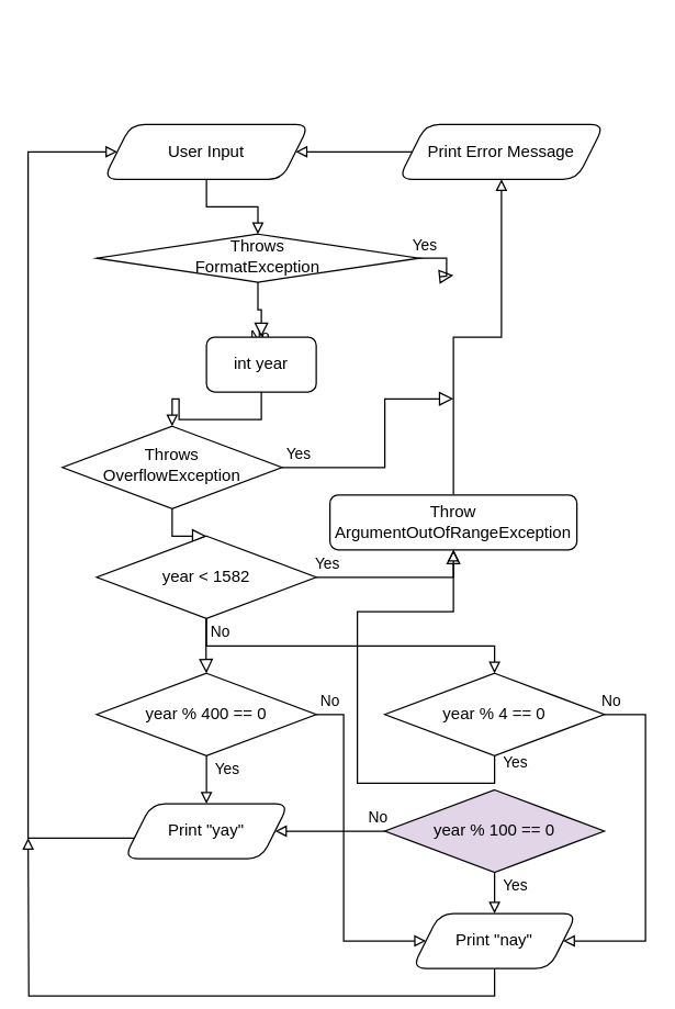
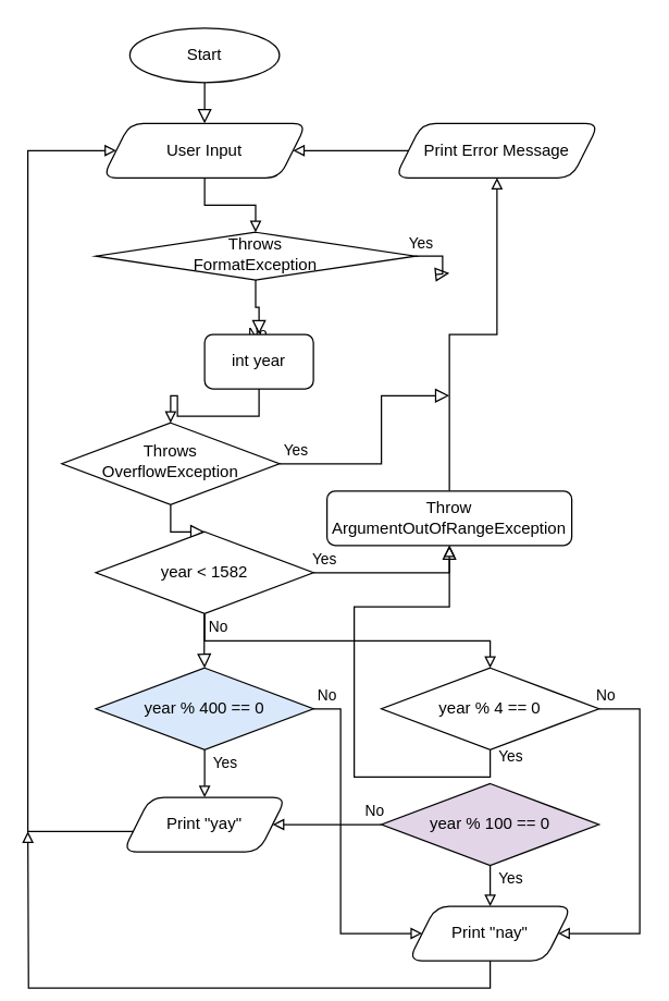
  <mxCell id="0" />
  <mxCell id="1" parent="0" />
+ <mxCell id="2" value="" style="rounded=0;html=1;jettySize=auto;orthogonalLoop=1;fontSize=11;endArrow=block;endFill=0;endSize=8;strokeWidth=1;shadow=0;labelBackgroundColor=none;edgeStyle=orthogonalEdgeStyle;exitX=0.5;exitY=1;exitDx=0;exitDy=0;entryX=0.5;entryY=0;entryDx=0;entryDy=0;" parent="1" source="12" target="15" edge="1"><mxGeometry relative="1" as="geometry"><mxPoint x="150" y="110" as="sourcePoint" /></mxGeometry></mxCell>
  <mxCell id="3" value="&lt;div&gt;No&lt;/div&gt;" style="rounded=0;html=1;jettySize=auto;orthogonalLoop=1;fontSize=11;endArrow=block;endFill=0;endSize=8;strokeWidth=1;shadow=0;labelBackgroundColor=none;edgeStyle=orthogonalEdgeStyle;entryX=0.5;entryY=0;entryDx=0;entryDy=0;" parent="1" source="5" target="20" edge="1"><mxGeometry x="0.0" y="-20" relative="1" as="geometry"><mxPoint as="offset" /><mxPoint x="50" y="210" as="targetPoint" /></mxGeometry></mxCell>
  <mxCell id="4" value="&lt;div&gt;Yes&lt;/div&gt;" style="edgeStyle=orthogonalEdgeStyle;rounded=0;html=1;jettySize=auto;orthogonalLoop=1;fontSize=11;endArrow=block;endFill=0;endSize=8;strokeWidth=1;shadow=0;labelBackgroundColor=none;" parent="1" source="5" edge="1"><mxGeometry x="-0.8" y="10" relative="1" as="geometry"><mxPoint as="offset" /><mxPoint x="330" y="200" as="targetPoint" /></mxGeometry></mxCell>
  <mxCell id="5" value="&lt;div&gt;Throws&lt;/div&gt;&lt;div&gt;FormatException&lt;/div&gt;" style="rhombus;whiteSpace=wrap;html=1;shadow=0;fontFamily=Helvetica;fontSize=12;align=center;strokeWidth=1;spacing=6;spacingTop=-4;" parent="1" vertex="1"><mxGeometry x="70" y="170" width="235" height="35" as="geometry" /></mxCell>
  <mxCell id="6" style="edgeStyle=orthogonalEdgeStyle;rounded=0;orthogonalLoop=1;jettySize=auto;html=1;exitX=0;exitY=0.5;exitDx=0;exitDy=0;entryX=1;entryY=0.5;entryDx=0;entryDy=0;startArrow=none;startFill=0;endArrow=block;endFill=0;" parent="1" source="13" target="15" edge="1"><mxGeometry relative="1" as="geometry"><mxPoint x="330" y="110" as="sourcePoint" /><mxPoint x="210" y="90" as="targetPoint" /></mxGeometry></mxCell>
  <mxCell id="7" value="No" style="rounded=0;html=1;jettySize=auto;orthogonalLoop=1;fontSize=11;endArrow=block;endFill=0;endSize=8;strokeWidth=1;shadow=0;labelBackgroundColor=none;edgeStyle=orthogonalEdgeStyle;entryX=0.5;entryY=0;entryDx=0;entryDy=0;" parent="1" source="9" target="11" edge="1"><mxGeometry x="0.0" y="-20" relative="1" as="geometry"><mxPoint as="offset" /><mxPoint x="150" y="400" as="targetPoint" /></mxGeometry></mxCell>
  <mxCell id="8" value="Yes" style="edgeStyle=orthogonalEdgeStyle;rounded=0;html=1;jettySize=auto;orthogonalLoop=1;fontSize=11;endArrow=block;endFill=0;endSize=8;strokeWidth=1;shadow=0;labelBackgroundColor=none;" parent="1" source="9" edge="1"><mxGeometry x="-0.867" y="10" relative="1" as="geometry"><mxPoint as="offset" /><mxPoint x="330" y="290" as="targetPoint" /><Array as="points"><mxPoint x="280" y="340" /><mxPoint x="280" y="290" /></Array></mxGeometry></mxCell>
  <mxCell id="9" value="&lt;div&gt;Throws&lt;/div&gt;&lt;div&gt;OverflowException&lt;/div&gt;" style="rhombus;whiteSpace=wrap;html=1;shadow=0;fontFamily=Helvetica;fontSize=12;align=center;strokeWidth=1;spacing=6;spacingTop=-4;" parent="1" vertex="1"><mxGeometry x="45" y="310" width="160" height="60" as="geometry" /></mxCell>
  <mxCell id="10" style="edgeStyle=orthogonalEdgeStyle;rounded=0;orthogonalLoop=1;jettySize=auto;html=1;exitX=0.5;exitY=1;exitDx=0;exitDy=0;entryX=0.5;entryY=0;entryDx=0;entryDy=0;startArrow=none;startFill=0;endArrow=block;endFill=0;labelBackgroundColor=none;" parent="1" source="11" target="18" edge="1"><mxGeometry relative="1" as="geometry"><Array as="points"><mxPoint x="150" y="470" /><mxPoint x="360" y="470" /></Array></mxGeometry></mxCell>
  <mxCell id="11" value="year &amp;lt; 1582" style="rhombus;whiteSpace=wrap;html=1;" parent="1" vertex="1"><mxGeometry x="70" y="390" width="160" height="60" as="geometry" /></mxCell>
+ <mxCell id="12" value="&lt;div&gt;Start&lt;/div&gt;" style="ellipse;whiteSpace=wrap;html=1;rounded=1;" parent="1" vertex="1"><mxGeometry x="95" y="20" width="110" height="40" as="geometry" /></mxCell>
  <mxCell id="13" value="Print Error Message" style="shape=parallelogram;perimeter=parallelogramPerimeter;whiteSpace=wrap;html=1;fixedSize=1;rounded=1;" parent="1" vertex="1"><mxGeometry x="290" y="90" width="150" height="40" as="geometry" /></mxCell>
  <mxCell id="14" style="edgeStyle=orthogonalEdgeStyle;rounded=0;orthogonalLoop=1;jettySize=auto;html=1;exitX=0.5;exitY=1;exitDx=0;exitDy=0;entryX=0.5;entryY=0;entryDx=0;entryDy=0;startArrow=none;startFill=0;endArrow=block;endFill=0;" parent="1" source="15" target="5" edge="1"><mxGeometry relative="1" as="geometry" /></mxCell>
  <mxCell id="15" value="User Input" style="shape=parallelogram;perimeter=parallelogramPerimeter;whiteSpace=wrap;html=1;fixedSize=1;rounded=1;" parent="1" vertex="1"><mxGeometry x="75" y="90" width="150" height="40" as="geometry" /></mxCell>
  <mxCell id="16" style="edgeStyle=orthogonalEdgeStyle;rounded=0;orthogonalLoop=1;jettySize=auto;html=1;exitX=0.5;exitY=1;exitDx=0;exitDy=0;startArrow=none;startFill=0;endArrow=block;endFill=0;" parent="1" source="18" target="28" edge="1"><mxGeometry relative="1" as="geometry" /></mxCell>
  <mxCell id="17" style="edgeStyle=orthogonalEdgeStyle;rounded=0;orthogonalLoop=1;jettySize=auto;html=1;exitX=1;exitY=0.5;exitDx=0;exitDy=0;entryX=1;entryY=0.5;entryDx=0;entryDy=0;startArrow=none;startFill=0;endArrow=block;endFill=0;" parent="1" source="18" target="32" edge="1"><mxGeometry relative="1" as="geometry"><Array as="points"><mxPoint x="470" y="520" /><mxPoint x="470" y="685" /></Array></mxGeometry></mxCell>
  <mxCell id="18" value="year % 4 == 0" style="rhombus;whiteSpace=wrap;html=1;" parent="1" vertex="1"><mxGeometry x="280" y="490" width="160" height="60" as="geometry" /></mxCell>
  <mxCell id="19" style="edgeStyle=orthogonalEdgeStyle;rounded=0;orthogonalLoop=1;jettySize=auto;html=1;exitX=0.5;exitY=1;exitDx=0;exitDy=0;entryX=0.5;entryY=0;entryDx=0;entryDy=0;startArrow=none;startFill=0;endArrow=block;endFill=0;" parent="1" source="20" target="9" edge="1"><mxGeometry relative="1" as="geometry" /></mxCell>
  <mxCell id="20" value="int year" style="rounded=1;whiteSpace=wrap;html=1;" parent="1" vertex="1"><mxGeometry x="150" y="245" width="80" height="40" as="geometry" /></mxCell>
  <mxCell id="21" style="edgeStyle=orthogonalEdgeStyle;rounded=0;orthogonalLoop=1;jettySize=auto;html=1;exitX=0;exitY=0.5;exitDx=0;exitDy=0;entryX=1;entryY=0.5;entryDx=0;entryDy=0;startArrow=none;startFill=0;endArrow=block;endFill=0;" parent="1" source="23" target="34" edge="1"><mxGeometry relative="1" as="geometry" /></mxCell>
  <mxCell id="22" style="edgeStyle=orthogonalEdgeStyle;rounded=0;orthogonalLoop=1;jettySize=auto;html=1;exitX=0.5;exitY=1;exitDx=0;exitDy=0;entryX=0.5;entryY=0;entryDx=0;entryDy=0;startArrow=none;startFill=0;endArrow=block;endFill=0;" parent="1" source="23" target="32" edge="1"><mxGeometry relative="1" as="geometry" /></mxCell>
  <mxCell id="23" value="year % 100 == 0" style="rhombus;whiteSpace=wrap;html=1;fillColor=#e1d5e7;" parent="1" vertex="1"><mxGeometry x="280" y="575" width="160" height="60" as="geometry" /></mxCell>
  <mxCell id="24" style="edgeStyle=orthogonalEdgeStyle;rounded=0;orthogonalLoop=1;jettySize=auto;html=1;exitX=1;exitY=0.5;exitDx=0;exitDy=0;entryX=0;entryY=0.5;entryDx=0;entryDy=0;startArrow=none;startFill=0;endArrow=block;endFill=0;labelBackgroundColor=none;" parent="1" source="26" target="32" edge="1"><mxGeometry relative="1" as="geometry"><Array as="points"><mxPoint x="250" y="520" /><mxPoint x="250" y="685" /></Array></mxGeometry></mxCell>
  <mxCell id="25" style="edgeStyle=orthogonalEdgeStyle;rounded=0;orthogonalLoop=1;jettySize=auto;html=1;exitX=0.5;exitY=1;exitDx=0;exitDy=0;entryX=0.5;entryY=0;entryDx=0;entryDy=0;startArrow=none;startFill=0;endArrow=block;endFill=0;" parent="1" source="26" target="34" edge="1"><mxGeometry relative="1" as="geometry" /></mxCell>
- <mxCell id="26" value="year % 400 == 0" style="rhombus;whiteSpace=wrap;html=1;" parent="1" vertex="1"><mxGeometry x="70" y="490" width="160" height="60" as="geometry" /></mxCell>
+ <mxCell id="26" value="year % 400 == 0" style="rhombus;whiteSpace=wrap;html=1;fillColor=#dae8fc;" parent="1" vertex="1"><mxGeometry x="70" y="490" width="160" height="60" as="geometry" /></mxCell>
  <mxCell id="27" style="edgeStyle=orthogonalEdgeStyle;rounded=0;orthogonalLoop=1;jettySize=auto;html=1;exitX=0.5;exitY=0;exitDx=0;exitDy=0;startArrow=none;startFill=0;endArrow=block;endFill=0;entryX=0.5;entryY=1;entryDx=0;entryDy=0;" parent="1" source="28" target="13" edge="1"><mxGeometry relative="1" as="geometry"><mxPoint x="335.286" y="140" as="targetPoint" /></mxGeometry></mxCell>
  <mxCell id="28" value="Throw ArgumentOutOfRangeException" style="rounded=1;whiteSpace=wrap;html=1;" parent="1" vertex="1"><mxGeometry x="240" y="360" width="180" height="40" as="geometry" /></mxCell>
  <mxCell id="29" value="No" style="rounded=0;html=1;jettySize=auto;orthogonalLoop=1;fontSize=11;endArrow=block;endFill=0;endSize=8;strokeWidth=1;shadow=0;labelBackgroundColor=none;edgeStyle=orthogonalEdgeStyle;entryX=0.5;entryY=0;entryDx=0;entryDy=0;" parent="1" target="26" edge="1"><mxGeometry x="-0.501" y="10" relative="1" as="geometry"><mxPoint as="offset" /><mxPoint x="149.739" y="449.999" as="sourcePoint" /><mxPoint x="149.71" y="470.01" as="targetPoint" /><Array as="points"><mxPoint x="150" y="480" /><mxPoint x="150" y="480" /></Array></mxGeometry></mxCell>
  <mxCell id="30" value="Yes" style="edgeStyle=orthogonalEdgeStyle;rounded=0;html=1;jettySize=auto;orthogonalLoop=1;fontSize=11;endArrow=block;endFill=0;endSize=8;strokeWidth=1;shadow=0;labelBackgroundColor=none;entryX=0.5;entryY=1;entryDx=0;entryDy=0;" parent="1" target="28" edge="1"><mxGeometry x="-0.867" y="10" relative="1" as="geometry"><mxPoint as="offset" /><mxPoint x="230" y="420" as="sourcePoint" /><mxPoint x="330" y="400" as="targetPoint" /><Array as="points"><mxPoint x="330" y="420" /></Array></mxGeometry></mxCell>
  <mxCell id="31" style="edgeStyle=orthogonalEdgeStyle;rounded=0;orthogonalLoop=1;jettySize=auto;html=1;exitX=0.5;exitY=1;exitDx=0;exitDy=0;startArrow=none;startFill=0;endArrow=block;endFill=0;" parent="1" source="32" edge="1"><mxGeometry relative="1" as="geometry"><mxPoint x="20" y="610" as="targetPoint" /></mxGeometry></mxCell>
  <mxCell id="32" value="Print &quot;nay&quot;" style="shape=parallelogram;perimeter=parallelogramPerimeter;whiteSpace=wrap;html=1;fixedSize=1;rounded=1;" parent="1" vertex="1"><mxGeometry x="300" y="665" width="120" height="40" as="geometry" /></mxCell>
  <mxCell id="33" style="edgeStyle=orthogonalEdgeStyle;rounded=0;orthogonalLoop=1;jettySize=auto;html=1;exitX=0;exitY=0.5;exitDx=0;exitDy=0;startArrow=none;startFill=0;endArrow=block;endFill=0;entryX=0;entryY=0.5;entryDx=0;entryDy=0;" parent="1" source="34" target="15" edge="1"><mxGeometry relative="1" as="geometry"><mxPoint x="30" y="110" as="targetPoint" /><Array as="points"><mxPoint x="100" y="610" /><mxPoint x="20" y="610" /><mxPoint x="20" y="110" /></Array></mxGeometry></mxCell>
  <mxCell id="34" value="&lt;div&gt;Print &quot;yay&quot;&lt;/div&gt;" style="shape=parallelogram;perimeter=parallelogramPerimeter;whiteSpace=wrap;html=1;fixedSize=1;rounded=1;" parent="1" vertex="1"><mxGeometry x="90" y="585" width="120" height="40" as="geometry" /></mxCell>
  <mxCell id="35" value="&lt;div style=&quot;font-size: 11px;&quot;&gt;Yes&lt;/div&gt;" style="text;html=1;resizable=0;autosize=1;align=center;verticalAlign=middle;points=[];fillColor=none;strokeColor=none;rounded=0;fontSize=11;" parent="1" vertex="1"><mxGeometry x="150" y="550" width="30" height="20" as="geometry" /></mxCell>
  <mxCell id="36" value="&lt;div style=&quot;font-size: 11px;&quot;&gt;Yes&lt;/div&gt;" style="text;html=1;resizable=0;autosize=1;align=center;verticalAlign=middle;points=[];fillColor=none;strokeColor=none;rounded=0;fontSize=11;" parent="1" vertex="1"><mxGeometry x="360" y="635" width="30" height="20" as="geometry" /></mxCell>
  <mxCell id="37" value="&lt;div&gt;No&lt;/div&gt;" style="text;html=1;resizable=0;autosize=1;align=center;verticalAlign=middle;points=[];fillColor=none;strokeColor=none;rounded=0;fontSize=11;" parent="1" vertex="1"><mxGeometry x="260" y="585" width="30" height="20" as="geometry" /></mxCell>
  <mxCell id="38" value="&lt;div style=&quot;font-size: 11px;&quot;&gt;Yes&lt;/div&gt;" style="text;html=1;resizable=0;autosize=1;align=center;verticalAlign=middle;points=[];fillColor=none;strokeColor=none;rounded=0;fontSize=11;" parent="1" vertex="1"><mxGeometry x="360" y="545" width="30" height="20" as="geometry" /></mxCell>
  <mxCell id="39" value="No" style="text;html=1;resizable=0;autosize=1;align=center;verticalAlign=middle;points=[];fillColor=none;strokeColor=none;rounded=0;fontSize=11;" parent="1" vertex="1"><mxGeometry x="430" y="500" width="30" height="20" as="geometry" /></mxCell>
  <mxCell id="40" value="No" style="text;html=1;resizable=0;autosize=1;align=center;verticalAlign=middle;points=[];fillColor=none;strokeColor=none;rounded=0;fontSize=11;" parent="1" vertex="1"><mxGeometry x="225" y="500" width="30" height="20" as="geometry" /></mxCell>
